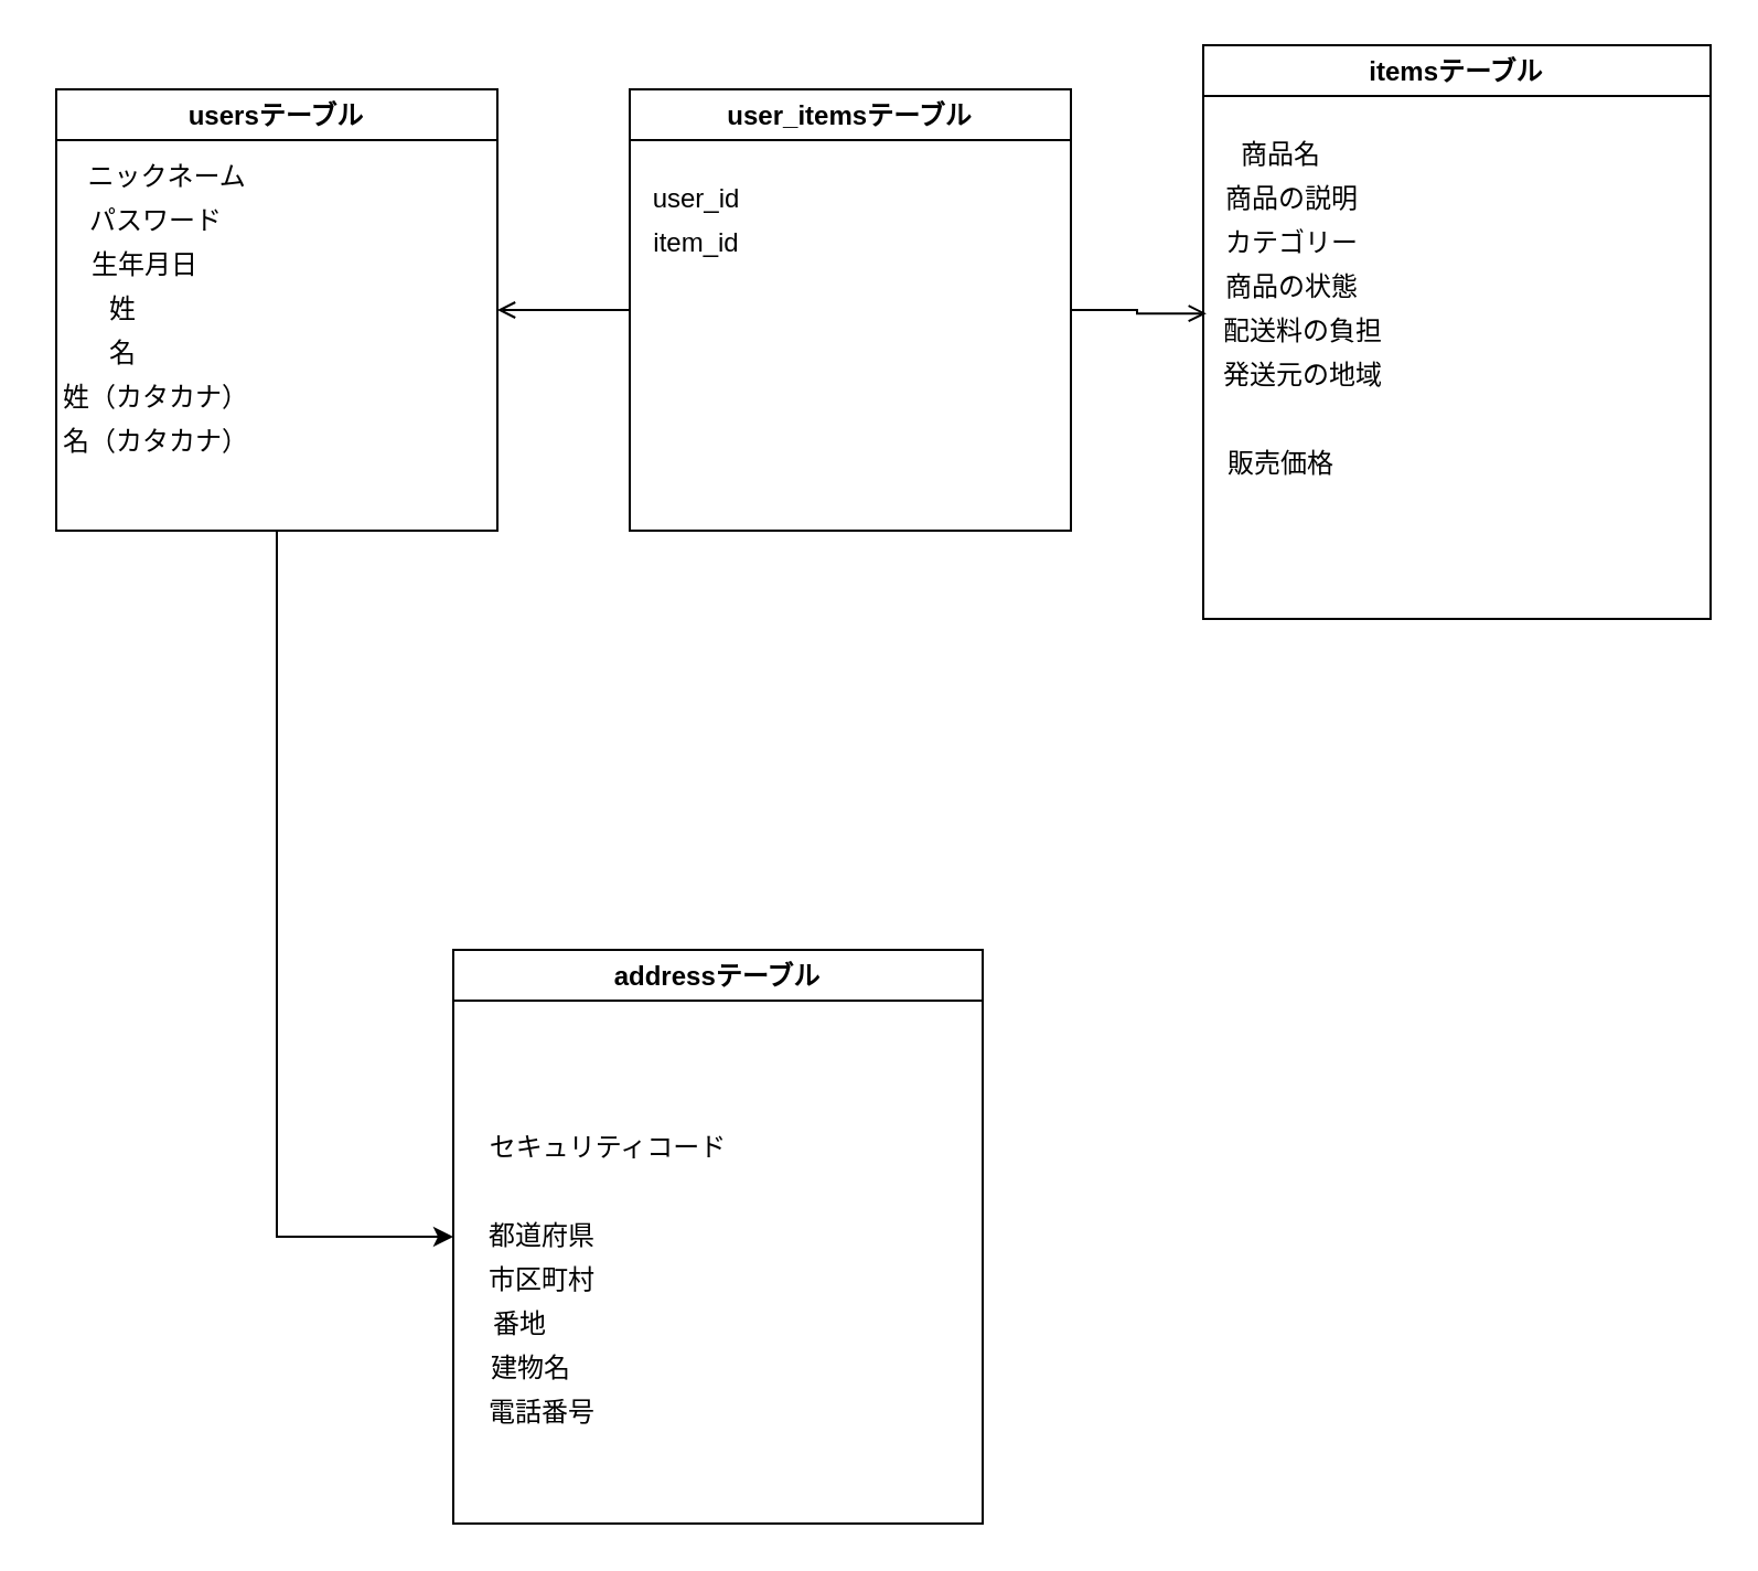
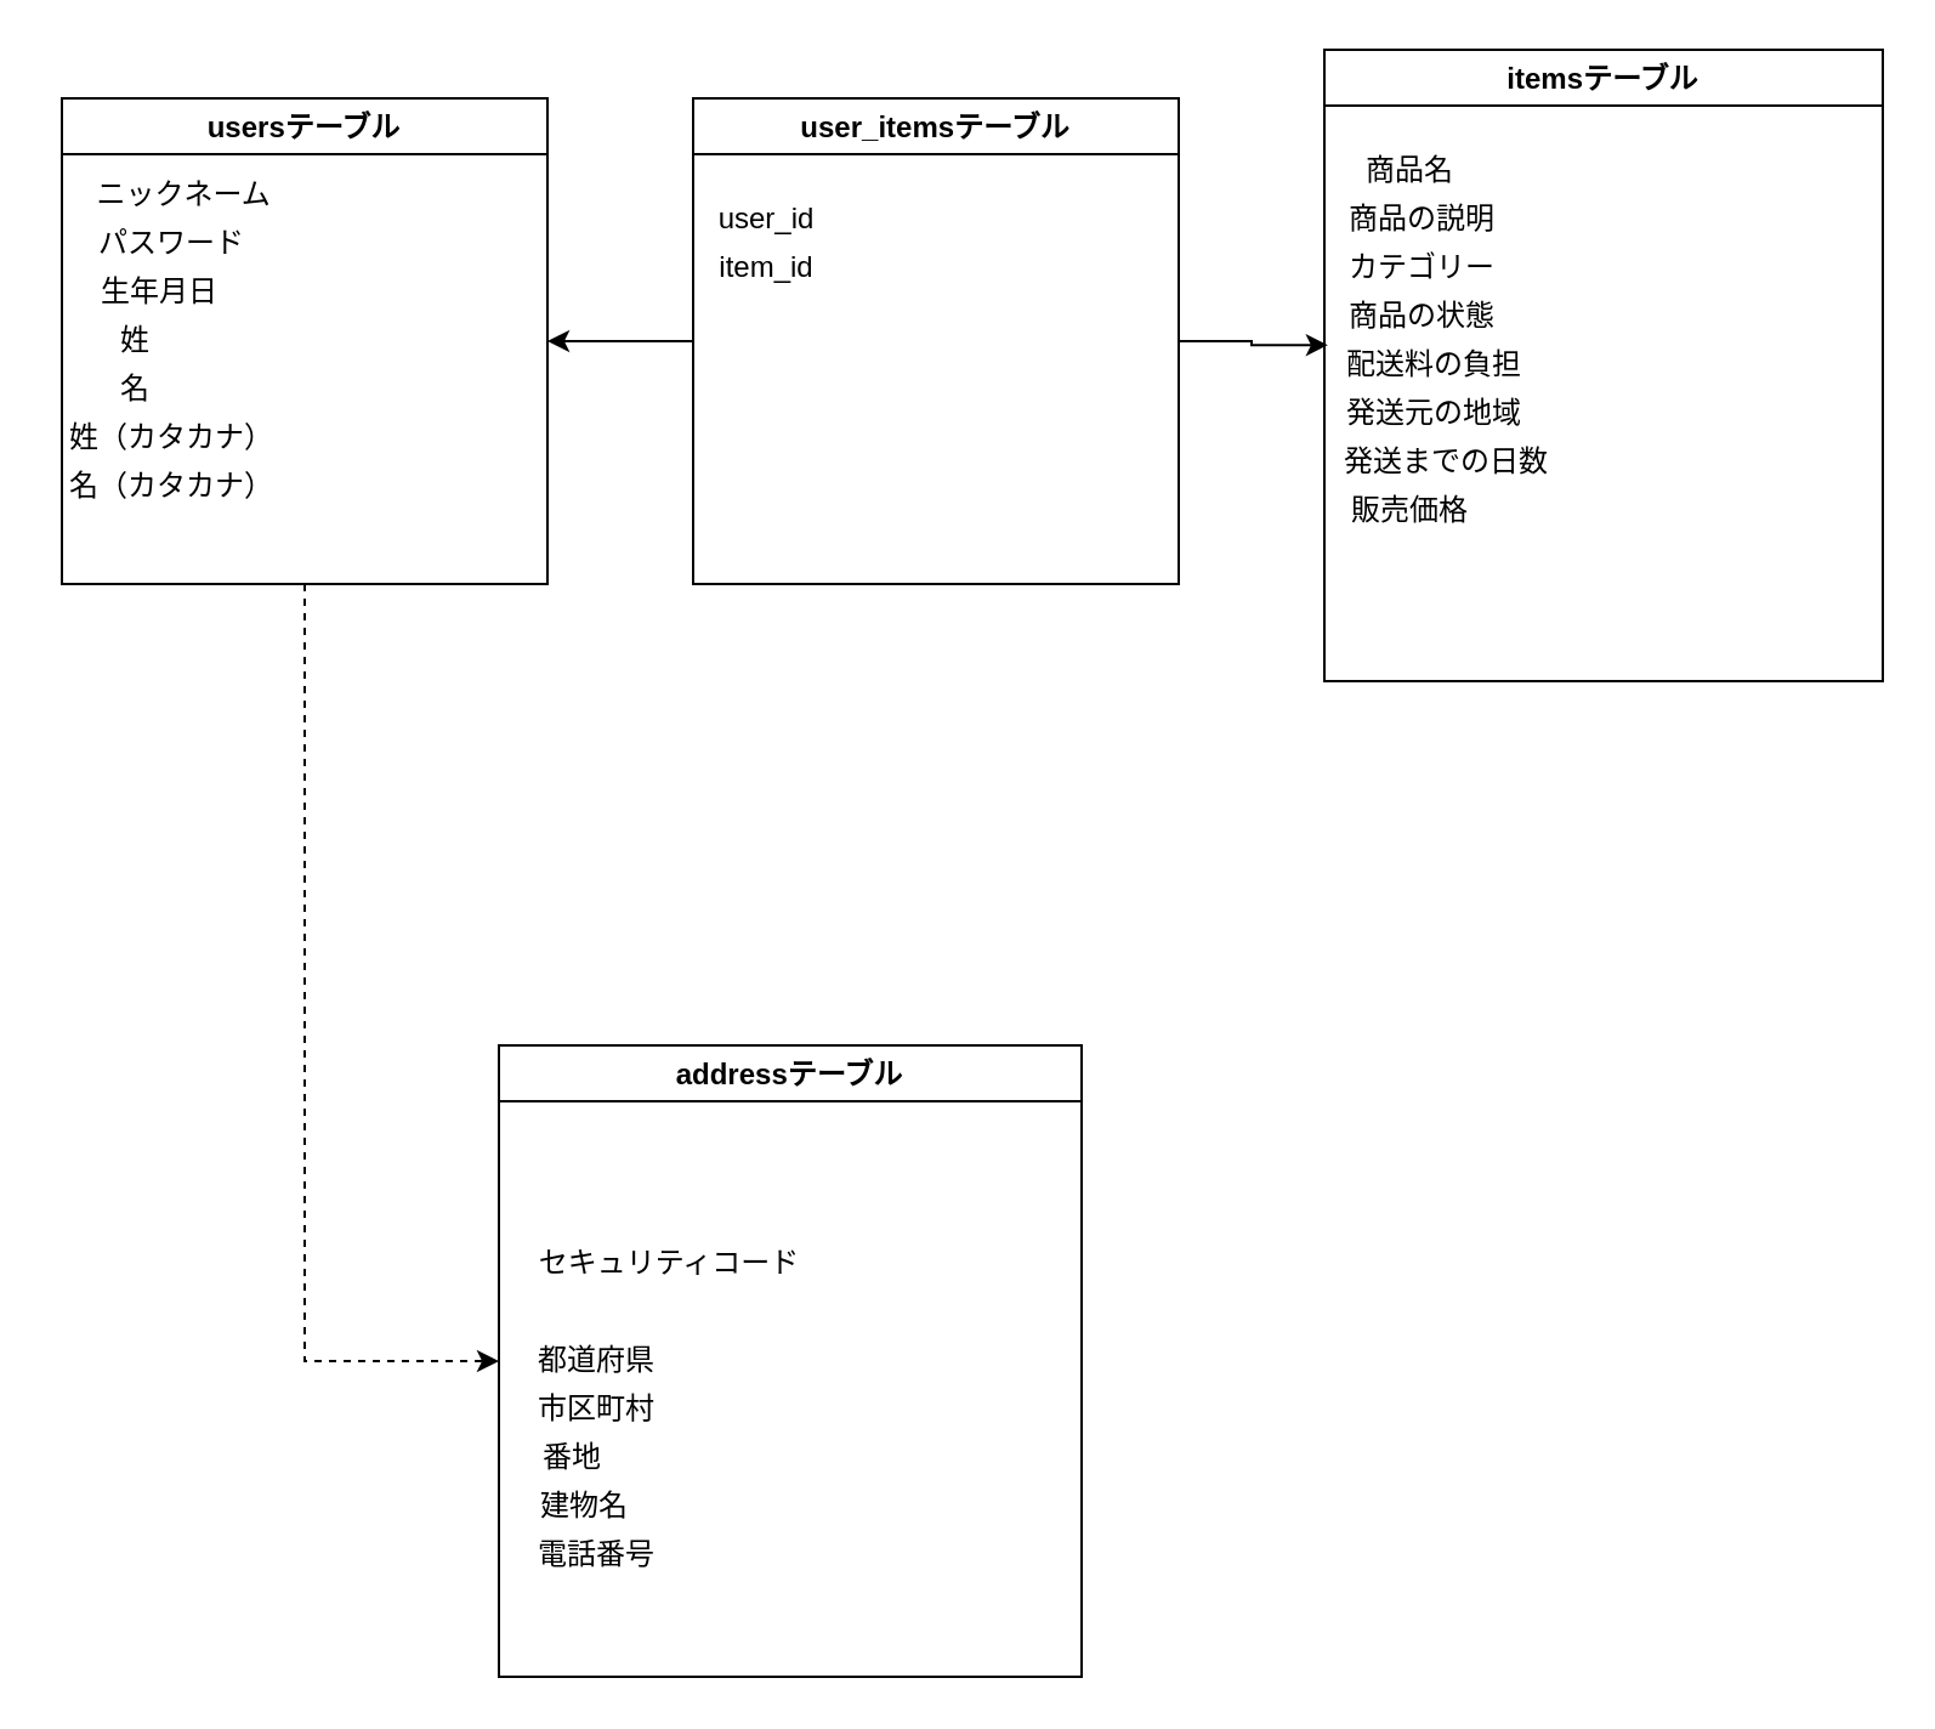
  <mxCell id="0" />
  <mxCell id="1" parent="0" />
  <mxCell id="2" style="edgeStyle=orthogonalEdgeStyle;rounded=0;orthogonalLoop=1;jettySize=auto;html=1;exitX=1;exitY=0.5;exitDx=0;exitDy=0;" edge="1" parent="1" source="4"><mxGeometry relative="1" as="geometry"><mxPoint x="225" y="140" as="targetPoint" /></mxGeometry></mxCell>
- <mxCell id="3" style="edgeStyle=orthogonalEdgeStyle;rounded=0;orthogonalLoop=1;jettySize=auto;html=1;exitX=0.5;exitY=1;exitDx=0;exitDy=0;entryX=0;entryY=0.5;entryDx=0;entryDy=0;" edge="1" parent="1" source="4" target="21"><mxGeometry relative="1" as="geometry" /></mxCell>
+ <mxCell id="3" style="edgeStyle=orthogonalEdgeStyle;rounded=0;orthogonalLoop=1;jettySize=auto;html=1;exitX=0.5;exitY=1;exitDx=0;exitDy=0;entryX=0;entryY=0.5;entryDx=0;entryDy=0;dashed=1;" edge="1" parent="1" source="4" target="21"><mxGeometry relative="1" as="geometry" /></mxCell>
  <mxCell id="4" value="usersテーブル" style="swimlane;" vertex="1" parent="1"><mxGeometry x="25" y="40" width="200" height="200" as="geometry" /></mxCell>
  <mxCell id="5" value="パスワード" style="text;html=1;align=center;verticalAlign=middle;resizable=0;points=[];autosize=1;" vertex="1" parent="4"><mxGeometry x="10" y="50" width="70" height="20" as="geometry" /></mxCell>
  <mxCell id="6" value="ニックネーム" style="text;html=1;align=center;verticalAlign=middle;resizable=0;points=[];autosize=1;" vertex="1" parent="4"><mxGeometry x="5" y="30" width="90" height="20" as="geometry" /></mxCell>
  <mxCell id="7" value="生年月日" style="text;html=1;align=center;verticalAlign=middle;resizable=0;points=[];autosize=1;" vertex="1" parent="4"><mxGeometry x="10" y="70" width="60" height="20" as="geometry" /></mxCell>
  <mxCell id="8" value="姓" style="text;html=1;align=center;verticalAlign=middle;resizable=0;points=[];autosize=1;" vertex="1" parent="4"><mxGeometry x="15" y="90" width="30" height="20" as="geometry" /></mxCell>
  <mxCell id="9" value="名" style="text;html=1;align=center;verticalAlign=middle;resizable=0;points=[];autosize=1;" vertex="1" parent="4"><mxGeometry x="15" y="110" width="30" height="20" as="geometry" /></mxCell>
  <mxCell id="10" value="姓（カタカナ）" style="text;html=1;align=center;verticalAlign=middle;resizable=0;points=[];autosize=1;" vertex="1" parent="4"><mxGeometry x="-5" y="130" width="100" height="20" as="geometry" /></mxCell>
  <mxCell id="11" value="名（カタカナ）" style="text;html=1;align=center;verticalAlign=middle;resizable=0;points=[];autosize=1;" vertex="1" parent="4"><mxGeometry x="-5" y="150" width="100" height="20" as="geometry" /></mxCell>
  <mxCell id="12" value="itemsテーブル" style="swimlane;" vertex="1" parent="1"><mxGeometry x="545" y="20" width="230" height="260" as="geometry" /></mxCell>
  <mxCell id="13" value="カテゴリー" style="text;html=1;align=center;verticalAlign=middle;resizable=0;points=[];autosize=1;" vertex="1" parent="12"><mxGeometry y="80" width="80" height="20" as="geometry" /></mxCell>
  <mxCell id="14" value="商品の状態" style="text;html=1;align=center;verticalAlign=middle;resizable=0;points=[];autosize=1;" vertex="1" parent="12"><mxGeometry y="100" width="80" height="20" as="geometry" /></mxCell>
  <mxCell id="15" value="配送料の負担" style="text;html=1;align=center;verticalAlign=middle;resizable=0;points=[];autosize=1;" vertex="1" parent="12"><mxGeometry y="120" width="90" height="20" as="geometry" /></mxCell>
  <mxCell id="16" value="商品名" style="text;html=1;align=center;verticalAlign=middle;resizable=0;points=[];autosize=1;" vertex="1" parent="12"><mxGeometry x="10" y="40" width="50" height="20" as="geometry" /></mxCell>
  <mxCell id="17" value="商品の説明" style="text;html=1;align=center;verticalAlign=middle;resizable=0;points=[];autosize=1;" vertex="1" parent="12"><mxGeometry y="60" width="80" height="20" as="geometry" /></mxCell>
  <mxCell id="18" value="発送元の地域" style="text;html=1;align=center;verticalAlign=middle;resizable=0;points=[];autosize=1;" vertex="1" parent="12"><mxGeometry y="140" width="90" height="20" as="geometry" /></mxCell>
+ <mxCell id="19" value="発送までの日数" style="text;html=1;align=center;verticalAlign=middle;resizable=0;points=[];autosize=1;" vertex="1" parent="12"><mxGeometry y="160" width="100" height="20" as="geometry" /></mxCell>
  <mxCell id="20" value="販売価格" style="text;html=1;align=center;verticalAlign=middle;resizable=0;points=[];autosize=1;" vertex="1" parent="12"><mxGeometry x="5" y="180" width="60" height="20" as="geometry" /></mxCell>
  <mxCell id="21" value="addressテーブル" style="swimlane;" vertex="1" parent="1"><mxGeometry x="205" y="430" width="240" height="260" as="geometry" /></mxCell>
  <mxCell id="22" value="セキュリティコード" style="text;html=1;align=center;verticalAlign=middle;resizable=0;points=[];autosize=1;" vertex="1" parent="21"><mxGeometry x="10" y="80" width="120" height="20" as="geometry" /></mxCell>
  <mxCell id="23" value="都道府県" style="text;html=1;align=center;verticalAlign=middle;resizable=0;points=[];autosize=1;" vertex="1" parent="21"><mxGeometry x="10" y="120" width="60" height="20" as="geometry" /></mxCell>
  <mxCell id="24" value="市区町村" style="text;html=1;align=center;verticalAlign=middle;resizable=0;points=[];autosize=1;" vertex="1" parent="21"><mxGeometry x="10" y="140" width="60" height="20" as="geometry" /></mxCell>
  <mxCell id="25" value="番地" style="text;html=1;align=center;verticalAlign=middle;resizable=0;points=[];autosize=1;" vertex="1" parent="21"><mxGeometry x="10" y="160" width="40" height="20" as="geometry" /></mxCell>
  <mxCell id="26" value="建物名" style="text;html=1;align=center;verticalAlign=middle;resizable=0;points=[];autosize=1;" vertex="1" parent="21"><mxGeometry x="10" y="180" width="50" height="20" as="geometry" /></mxCell>
  <mxCell id="27" value="電話番号" style="text;html=1;align=center;verticalAlign=middle;resizable=0;points=[];autosize=1;" vertex="1" parent="21"><mxGeometry x="10" y="200" width="60" height="20" as="geometry" /></mxCell>
- <mxCell id="28" style="edgeStyle=orthogonalEdgeStyle;rounded=0;orthogonalLoop=1;jettySize=auto;html=1;exitX=0;exitY=0.5;exitDx=0;exitDy=0;entryX=1;entryY=0.5;entryDx=0;entryDy=0;endArrow=open;" edge="1" parent="1" source="30" target="4"><mxGeometry relative="1" as="geometry" /></mxCell>
- <mxCell id="29" style="edgeStyle=orthogonalEdgeStyle;rounded=0;orthogonalLoop=1;jettySize=auto;html=1;exitX=1;exitY=0.5;exitDx=0;exitDy=0;entryX=0.016;entryY=0.08;entryDx=0;entryDy=0;entryPerimeter=0;endArrow=open;" edge="1" parent="1" source="30" target="15"><mxGeometry relative="1" as="geometry" /></mxCell>
+ <mxCell id="28" style="edgeStyle=orthogonalEdgeStyle;rounded=0;orthogonalLoop=1;jettySize=auto;html=1;exitX=0;exitY=0.5;exitDx=0;exitDy=0;entryX=1;entryY=0.5;entryDx=0;entryDy=0;" edge="1" parent="1" source="30" target="4"><mxGeometry relative="1" as="geometry" /></mxCell>
+ <mxCell id="29" style="edgeStyle=orthogonalEdgeStyle;rounded=0;orthogonalLoop=1;jettySize=auto;html=1;exitX=1;exitY=0.5;exitDx=0;exitDy=0;entryX=0.016;entryY=0.08;entryDx=0;entryDy=0;entryPerimeter=0;" edge="1" parent="1" source="30" target="15"><mxGeometry relative="1" as="geometry" /></mxCell>
  <mxCell id="30" value="user_itemsテーブル" style="swimlane;" vertex="1" parent="1"><mxGeometry x="285" y="40" width="200" height="200" as="geometry" /></mxCell>
  <mxCell id="31" value="item_id" style="text;html=1;align=center;verticalAlign=middle;resizable=0;points=[];autosize=1;" vertex="1" parent="30"><mxGeometry x="5" y="60" width="50" height="20" as="geometry" /></mxCell>
  <mxCell id="32" value="user_id" style="text;html=1;align=center;verticalAlign=middle;resizable=0;points=[];autosize=1;" vertex="1" parent="1"><mxGeometry x="290" y="80" width="50" height="20" as="geometry" /></mxCell>
